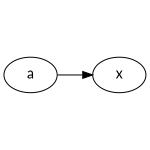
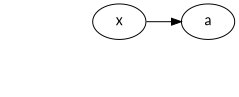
  digraph {
    fontname=Lato
    rankdir=LR
    node [fontname=Lato color=transparent fontcolor=transparent]
    edge [fontname=Lato color=transparent]
    x [color="" fontcolor=""]
    p
    a [color="" fontcolor=""]
    q
    y
-   a -> x [color=""]
+   x -> a [color=""]
    p -> x
    q -> x
    q -> y
  }
